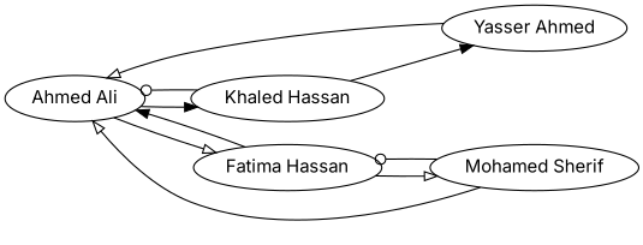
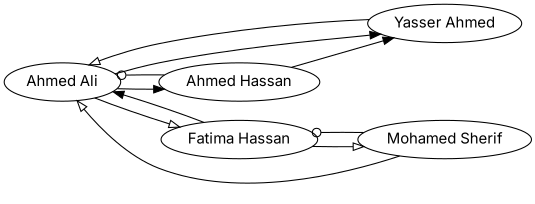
  digraph {
    fontname=Inter
    rankdir=LR
    node [fontname=Inter]
    edge [arrowhead=normal fontname=Inter]
    "Ahmed Ali"
    "Yasser Ahmed"
    "Fatima Hassan"
-   "Khaled Hassan"
+   "Khaled Hassan" [label="Ahmed Hassan"]
    "Mohamed Sherif"
+   "Ahmed Ali" -> "Yasser Ahmed"
    "Ahmed Ali" -> "Fatima Hassan" [arrowhead=onormal]
    "Ahmed Ali" -> "Khaled Hassan"
    "Yasser Ahmed" -> "Ahmed Ali" [arrowhead=onormal]
    "Fatima Hassan" -> "Ahmed Ali"
    "Fatima Hassan" -> "Mohamed Sherif" [arrowhead=onormal]
    "Khaled Hassan" -> "Ahmed Ali" [arrowhead=odot]
    "Khaled Hassan" -> "Yasser Ahmed"
    "Mohamed Sherif" -> "Ahmed Ali" [arrowhead=onormal]
    "Mohamed Sherif" -> "Fatima Hassan" [arrowhead=odot]
  }
